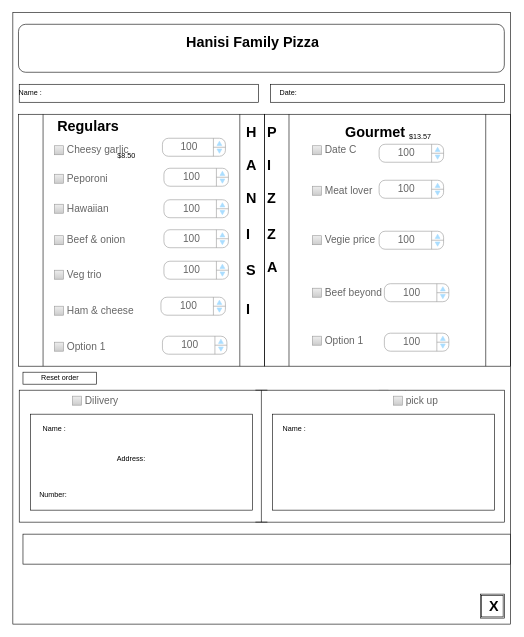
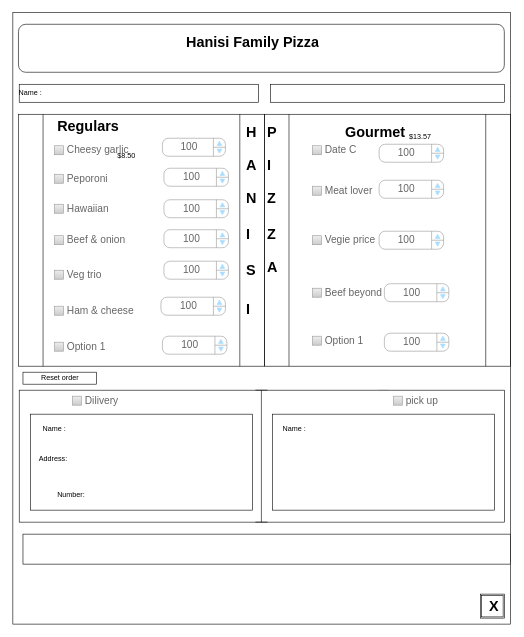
  <mxCell id="0" />
  <mxCell id="1" parent="0" />
  <mxCell id="2" value="" style="rounded=0;whiteSpace=wrap;html=1;" parent="1" vertex="1"><mxGeometry x="20.63" y="20" width="830" height="1020" as="geometry" /></mxCell>
  <mxCell id="3" value="Text" style="text;html=1;strokeColor=none;fillColor=none;align=center;verticalAlign=middle;whiteSpace=wrap;rounded=0;" parent="1" vertex="1"><mxGeometry x="435" y="70" width="60" height="30" as="geometry" /></mxCell>
  <mxCell id="4" value="" style="rounded=1;whiteSpace=wrap;html=1;" parent="1" vertex="1"><mxGeometry x="30" y="40" width="810" height="80" as="geometry" /></mxCell>
  <mxCell id="5" value="" style="shape=process;whiteSpace=wrap;html=1;backgroundOutline=1;fillColor=none;" parent="1" vertex="1"><mxGeometry x="30" y="190" width="410" height="420" as="geometry" /></mxCell>
  <mxCell id="6" value="" style="shape=process;whiteSpace=wrap;html=1;backgroundOutline=1;fillColor=none;" parent="1" vertex="1"><mxGeometry x="440" y="190" width="410" height="420" as="geometry" /></mxCell>
  <mxCell id="7" value="&lt;h1&gt;Regulars&lt;/h1&gt;" style="text;html=1;strokeColor=none;fillColor=none;spacing=5;spacingTop=-20;whiteSpace=wrap;overflow=hidden;rounded=0;" parent="1" vertex="1"><mxGeometry x="90" y="190" width="190" height="120" as="geometry" /></mxCell>
  <mxCell id="8" value="&lt;h1&gt;Gourmet&lt;/h1&gt;" style="text;html=1;strokeColor=none;fillColor=none;spacing=5;spacingTop=-20;whiteSpace=wrap;overflow=hidden;rounded=0;" parent="1" vertex="1"><mxGeometry x="570" y="200" width="190" height="120" as="geometry" /></mxCell>
  <mxCell id="9" value="Cheesy garlic" style="strokeWidth=1;shadow=0;dashed=0;align=center;html=1;shape=mxgraph.mockup.forms.rrect;rSize=0;fillColor=#eeeeee;strokeColor=#999999;gradientColor=#cccccc;align=left;spacingLeft=4;fontSize=17;fontColor=#666666;labelPosition=right;" parent="1" vertex="1"><mxGeometry x="90" y="242.5" width="15" height="15" as="geometry" /></mxCell>
  <mxCell id="10" value="Peporoni" style="strokeWidth=1;shadow=0;dashed=0;align=center;html=1;shape=mxgraph.mockup.forms.rrect;rSize=0;fillColor=#eeeeee;strokeColor=#999999;gradientColor=#cccccc;align=left;spacingLeft=4;fontSize=17;fontColor=#666666;labelPosition=right;" parent="1" vertex="1"><mxGeometry x="90" y="290" width="15" height="15" as="geometry" /></mxCell>
  <mxCell id="11" value="Hawaiian" style="strokeWidth=1;shadow=0;dashed=0;align=center;html=1;shape=mxgraph.mockup.forms.rrect;rSize=0;fillColor=#eeeeee;strokeColor=#999999;gradientColor=#cccccc;align=left;spacingLeft=4;fontSize=17;fontColor=#666666;labelPosition=right;" parent="1" vertex="1"><mxGeometry x="90" y="340" width="15" height="15" as="geometry" /></mxCell>
  <mxCell id="12" value="Beef &amp;amp; onion" style="strokeWidth=1;shadow=0;dashed=0;align=center;html=1;shape=mxgraph.mockup.forms.rrect;rSize=0;fillColor=#eeeeee;strokeColor=#999999;gradientColor=#cccccc;align=left;spacingLeft=4;fontSize=17;fontColor=#666666;labelPosition=right;" parent="1" vertex="1"><mxGeometry x="90" y="392.5" width="15" height="15" as="geometry" /></mxCell>
  <mxCell id="13" value="Veg trio" style="strokeWidth=1;shadow=0;dashed=0;align=center;html=1;shape=mxgraph.mockup.forms.rrect;rSize=0;fillColor=#eeeeee;strokeColor=#999999;gradientColor=#cccccc;align=left;spacingLeft=4;fontSize=17;fontColor=#666666;labelPosition=right;" parent="1" vertex="1"><mxGeometry x="90" y="450" width="15" height="15" as="geometry" /></mxCell>
  <mxCell id="14" value="Ham &amp;amp; cheese" style="strokeWidth=1;shadow=0;dashed=0;align=center;html=1;shape=mxgraph.mockup.forms.rrect;rSize=0;fillColor=#eeeeee;strokeColor=#999999;gradientColor=#cccccc;align=left;spacingLeft=4;fontSize=17;fontColor=#666666;labelPosition=right;" parent="1" vertex="1"><mxGeometry x="90" y="510" width="15" height="15" as="geometry" /></mxCell>
  <mxCell id="15" value="Option 1" style="strokeWidth=1;shadow=0;dashed=0;align=center;html=1;shape=mxgraph.mockup.forms.rrect;rSize=0;fillColor=#eeeeee;strokeColor=#999999;gradientColor=#cccccc;align=left;spacingLeft=4;fontSize=17;fontColor=#666666;labelPosition=right;" parent="1" vertex="1"><mxGeometry x="90" y="570" width="15" height="15" as="geometry" /></mxCell>
  <mxCell id="16" value="Date C" style="strokeWidth=1;shadow=0;dashed=0;align=center;html=1;shape=mxgraph.mockup.forms.rrect;rSize=0;fillColor=#eeeeee;strokeColor=#999999;gradientColor=#cccccc;align=left;spacingLeft=4;fontSize=17;fontColor=#666666;labelPosition=right;" parent="1" vertex="1"><mxGeometry x="520" y="242.5" width="15" height="15" as="geometry" /></mxCell>
  <mxCell id="17" value="Meat lover" style="strokeWidth=1;shadow=0;dashed=0;align=center;html=1;shape=mxgraph.mockup.forms.rrect;rSize=0;fillColor=#eeeeee;strokeColor=#999999;gradientColor=#cccccc;align=left;spacingLeft=4;fontSize=17;fontColor=#666666;labelPosition=right;" parent="1" vertex="1"><mxGeometry x="520" y="310" width="15" height="15" as="geometry" /></mxCell>
  <mxCell id="18" value="Vegie price" style="strokeWidth=1;shadow=0;dashed=0;align=center;html=1;shape=mxgraph.mockup.forms.rrect;rSize=0;fillColor=#eeeeee;strokeColor=#999999;gradientColor=#cccccc;align=left;spacingLeft=4;fontSize=17;fontColor=#666666;labelPosition=right;" parent="1" vertex="1"><mxGeometry x="520" y="392.5" width="15" height="15" as="geometry" /></mxCell>
  <mxCell id="19" value="Beef beyond" style="strokeWidth=1;shadow=0;dashed=0;align=center;html=1;shape=mxgraph.mockup.forms.rrect;rSize=0;fillColor=#eeeeee;strokeColor=#999999;gradientColor=#cccccc;align=left;spacingLeft=4;fontSize=17;fontColor=#666666;labelPosition=right;" parent="1" vertex="1"><mxGeometry x="520" y="480" width="15" height="15" as="geometry" /></mxCell>
  <mxCell id="20" value="Option 1" style="strokeWidth=1;shadow=0;dashed=0;align=center;html=1;shape=mxgraph.mockup.forms.rrect;rSize=0;fillColor=#eeeeee;strokeColor=#999999;gradientColor=#cccccc;align=left;spacingLeft=4;fontSize=17;fontColor=#666666;labelPosition=right;" parent="1" vertex="1"><mxGeometry x="520" y="560" width="15" height="15" as="geometry" /></mxCell>
  <mxCell id="21" value="" style="rounded=0;whiteSpace=wrap;html=1;" parent="1" vertex="1"><mxGeometry x="31.25" y="140" width="398.75" height="30" as="geometry" /></mxCell>
  <mxCell id="22" value="" style="rounded=0;whiteSpace=wrap;html=1;" parent="1" vertex="1"><mxGeometry x="450" y="140" width="390" height="30" as="geometry" /></mxCell>
  <mxCell id="23" value="Name :" style="text;html=1;strokeColor=none;fillColor=none;align=center;verticalAlign=middle;whiteSpace=wrap;rounded=0;" parent="1" vertex="1"><mxGeometry x="20" y="140" width="60" height="30" as="geometry" /></mxCell>
- <mxCell id="24" value="Date:" style="text;html=1;strokeColor=none;fillColor=none;align=center;verticalAlign=middle;whiteSpace=wrap;rounded=0;" parent="1" vertex="1"><mxGeometry x="450" y="140" width="60" height="30" as="geometry" /></mxCell>
  <mxCell id="25" value="&lt;h1&gt;Hanisi Family Pizza&lt;/h1&gt;" style="text;html=1;strokeColor=none;fillColor=none;spacing=5;spacingTop=-20;whiteSpace=wrap;overflow=hidden;rounded=0;" parent="1" vertex="1"><mxGeometry x="305" y="50" width="320" height="120" as="geometry" /></mxCell>
  <mxCell id="26" value="$8.50" style="text;html=1;strokeColor=none;fillColor=none;align=center;verticalAlign=middle;whiteSpace=wrap;rounded=0;" parent="1" vertex="1"><mxGeometry x="180" y="245" width="60" height="30" as="geometry" /></mxCell>
  <mxCell id="27" value="$13.57" style="text;html=1;strokeColor=none;fillColor=none;align=center;verticalAlign=middle;whiteSpace=wrap;rounded=0;" parent="1" vertex="1"><mxGeometry x="670" y="212.5" width="60" height="30" as="geometry" /></mxCell>
  <mxCell id="28" value="&lt;h1&gt;H&lt;/h1&gt;" style="text;html=1;strokeColor=none;fillColor=none;spacing=5;spacingTop=-20;whiteSpace=wrap;overflow=hidden;rounded=0;" parent="1" vertex="1"><mxGeometry x="405" y="200" width="30" height="120" as="geometry" /></mxCell>
  <mxCell id="29" value="&lt;h1&gt;A&lt;/h1&gt;" style="text;html=1;strokeColor=none;fillColor=none;spacing=5;spacingTop=-20;whiteSpace=wrap;overflow=hidden;rounded=0;" parent="1" vertex="1"><mxGeometry x="405" y="255" width="30" height="120" as="geometry" /></mxCell>
  <mxCell id="30" value="&lt;h1&gt;N&lt;/h1&gt;" style="text;html=1;strokeColor=none;fillColor=none;spacing=5;spacingTop=-20;whiteSpace=wrap;overflow=hidden;rounded=0;" parent="1" vertex="1"><mxGeometry x="405" y="310" width="30" height="120" as="geometry" /></mxCell>
  <mxCell id="31" value="&lt;h1&gt;I&lt;/h1&gt;" style="text;html=1;strokeColor=none;fillColor=none;spacing=5;spacingTop=-20;whiteSpace=wrap;overflow=hidden;rounded=0;" parent="1" vertex="1"><mxGeometry x="405" y="370" width="30" height="120" as="geometry" /></mxCell>
  <mxCell id="32" value="&lt;h1&gt;S&lt;/h1&gt;" style="text;html=1;strokeColor=none;fillColor=none;spacing=5;spacingTop=-20;whiteSpace=wrap;overflow=hidden;rounded=0;" parent="1" vertex="1"><mxGeometry x="405" y="430" width="30" height="120" as="geometry" /></mxCell>
  <mxCell id="33" value="&lt;h1&gt;I&lt;/h1&gt;" style="text;html=1;strokeColor=none;fillColor=none;spacing=5;spacingTop=-20;whiteSpace=wrap;overflow=hidden;rounded=0;" parent="1" vertex="1"><mxGeometry x="405" y="495" width="30" height="120" as="geometry" /></mxCell>
  <mxCell id="34" value="&lt;h1&gt;P&lt;/h1&gt;" style="text;html=1;strokeColor=none;fillColor=none;spacing=5;spacingTop=-20;whiteSpace=wrap;overflow=hidden;rounded=0;" parent="1" vertex="1"><mxGeometry x="440" y="200" width="30" height="120" as="geometry" /></mxCell>
  <mxCell id="35" value="&lt;h1&gt;I&lt;/h1&gt;" style="text;html=1;strokeColor=none;fillColor=none;spacing=5;spacingTop=-20;whiteSpace=wrap;overflow=hidden;rounded=0;" parent="1" vertex="1"><mxGeometry x="440" y="255" width="30" height="120" as="geometry" /></mxCell>
  <mxCell id="36" value="&lt;h1&gt;Z&lt;/h1&gt;" style="text;html=1;strokeColor=none;fillColor=none;spacing=5;spacingTop=-20;whiteSpace=wrap;overflow=hidden;rounded=0;" parent="1" vertex="1"><mxGeometry x="440" y="310" width="30" height="120" as="geometry" /></mxCell>
  <mxCell id="37" value="&lt;h1&gt;Z&lt;/h1&gt;" style="text;html=1;strokeColor=none;fillColor=none;spacing=5;spacingTop=-20;whiteSpace=wrap;overflow=hidden;rounded=0;" parent="1" vertex="1"><mxGeometry x="440" y="370" width="30" height="120" as="geometry" /></mxCell>
  <mxCell id="38" value="&lt;h1&gt;A&lt;/h1&gt;" style="text;html=1;strokeColor=none;fillColor=none;spacing=5;spacingTop=-20;whiteSpace=wrap;overflow=hidden;rounded=0;" parent="1" vertex="1"><mxGeometry x="440" y="425" width="30" height="120" as="geometry" /></mxCell>
  <mxCell id="39" value="&lt;table cellpadding=&quot;0&quot; cellspacing=&quot;0&quot; style=&quot;width:100%;height:100%;&quot;&gt;&lt;tr&gt;&lt;td style=&quot;width:85%&quot;&gt;100&lt;/td&gt;&lt;td style=&quot;width:15%&quot;&gt;&lt;/td&gt;&lt;/tr&gt;&lt;/table&gt;" style="strokeWidth=1;shadow=0;dashed=0;align=center;html=1;shape=mxgraph.mockup.forms.spinner;strokeColor=#999999;spinLayout=right;spinStyle=normal;adjStyle=triangle;fillColor=#aaddff;fontSize=17;fontColor=#666666;mainText=;html=1;overflow=fill;" vertex="1" parent="1"><mxGeometry x="270" y="230" width="105" height="30" as="geometry" /></mxCell>
  <mxCell id="40" value="&lt;table cellpadding=&quot;0&quot; cellspacing=&quot;0&quot; style=&quot;width:100%;height:100%;&quot;&gt;&lt;tr&gt;&lt;td style=&quot;width:85%&quot;&gt;100&lt;/td&gt;&lt;td style=&quot;width:15%&quot;&gt;&lt;/td&gt;&lt;/tr&gt;&lt;/table&gt;" style="strokeWidth=1;shadow=0;dashed=0;align=center;html=1;shape=mxgraph.mockup.forms.spinner;strokeColor=#999999;spinLayout=right;spinStyle=normal;adjStyle=triangle;fillColor=#aaddff;fontSize=17;fontColor=#666666;mainText=;html=1;overflow=fill;" vertex="1" parent="1"><mxGeometry x="272.5" y="280" width="107.5" height="30" as="geometry" /></mxCell>
  <mxCell id="41" value="&lt;table cellpadding=&quot;0&quot; cellspacing=&quot;0&quot; style=&quot;width:100%;height:100%;&quot;&gt;&lt;tr&gt;&lt;td style=&quot;width:85%&quot;&gt;100&lt;/td&gt;&lt;td style=&quot;width:15%&quot;&gt;&lt;/td&gt;&lt;/tr&gt;&lt;/table&gt;" style="strokeWidth=1;shadow=0;dashed=0;align=center;html=1;shape=mxgraph.mockup.forms.spinner;strokeColor=#999999;spinLayout=right;spinStyle=normal;adjStyle=triangle;fillColor=#aaddff;fontSize=17;fontColor=#666666;mainText=;html=1;overflow=fill;" vertex="1" parent="1"><mxGeometry x="272.5" y="332.5" width="107.5" height="30" as="geometry" /></mxCell>
  <mxCell id="42" value="&lt;table cellpadding=&quot;0&quot; cellspacing=&quot;0&quot; style=&quot;width:100%;height:100%;&quot;&gt;&lt;tr&gt;&lt;td style=&quot;width:85%&quot;&gt;100&lt;/td&gt;&lt;td style=&quot;width:15%&quot;&gt;&lt;/td&gt;&lt;/tr&gt;&lt;/table&gt;" style="strokeWidth=1;shadow=0;dashed=0;align=center;html=1;shape=mxgraph.mockup.forms.spinner;strokeColor=#999999;spinLayout=right;spinStyle=normal;adjStyle=triangle;fillColor=#aaddff;fontSize=17;fontColor=#666666;mainText=;html=1;overflow=fill;" vertex="1" parent="1"><mxGeometry x="272.5" y="382.5" width="107.5" height="30" as="geometry" /></mxCell>
  <mxCell id="43" value="&lt;table cellpadding=&quot;0&quot; cellspacing=&quot;0&quot; style=&quot;width:100%;height:100%;&quot;&gt;&lt;tr&gt;&lt;td style=&quot;width:85%&quot;&gt;100&lt;/td&gt;&lt;td style=&quot;width:15%&quot;&gt;&lt;/td&gt;&lt;/tr&gt;&lt;/table&gt;" style="strokeWidth=1;shadow=0;dashed=0;align=center;html=1;shape=mxgraph.mockup.forms.spinner;strokeColor=#999999;spinLayout=right;spinStyle=normal;adjStyle=triangle;fillColor=#aaddff;fontSize=17;fontColor=#666666;mainText=;html=1;overflow=fill;" vertex="1" parent="1"><mxGeometry x="272.5" y="435" width="107.5" height="30" as="geometry" /></mxCell>
  <mxCell id="44" value="&lt;table cellpadding=&quot;0&quot; cellspacing=&quot;0&quot; style=&quot;width:100%;height:100%;&quot;&gt;&lt;tr&gt;&lt;td style=&quot;width:85%&quot;&gt;100&lt;/td&gt;&lt;td style=&quot;width:15%&quot;&gt;&lt;/td&gt;&lt;/tr&gt;&lt;/table&gt;" style="strokeWidth=1;shadow=0;dashed=0;align=center;html=1;shape=mxgraph.mockup.forms.spinner;strokeColor=#999999;spinLayout=right;spinStyle=normal;adjStyle=triangle;fillColor=#aaddff;fontSize=17;fontColor=#666666;mainText=;html=1;overflow=fill;" vertex="1" parent="1"><mxGeometry x="267.5" y="495" width="107.5" height="30" as="geometry" /></mxCell>
  <mxCell id="45" value="&lt;table cellpadding=&quot;0&quot; cellspacing=&quot;0&quot; style=&quot;width:100%;height:100%;&quot;&gt;&lt;tr&gt;&lt;td style=&quot;width:85%&quot;&gt;100&lt;/td&gt;&lt;td style=&quot;width:15%&quot;&gt;&lt;/td&gt;&lt;/tr&gt;&lt;/table&gt;" style="strokeWidth=1;shadow=0;dashed=0;align=center;html=1;shape=mxgraph.mockup.forms.spinner;strokeColor=#999999;spinLayout=right;spinStyle=normal;adjStyle=triangle;fillColor=#aaddff;fontSize=17;fontColor=#666666;mainText=;html=1;overflow=fill;" vertex="1" parent="1"><mxGeometry x="270" y="560" width="107.5" height="30" as="geometry" /></mxCell>
  <mxCell id="46" value="&lt;table cellpadding=&quot;0&quot; cellspacing=&quot;0&quot; style=&quot;width:100%;height:100%;&quot;&gt;&lt;tr&gt;&lt;td style=&quot;width:85%&quot;&gt;100&lt;/td&gt;&lt;td style=&quot;width:15%&quot;&gt;&lt;/td&gt;&lt;/tr&gt;&lt;/table&gt;" style="strokeWidth=1;shadow=0;dashed=0;align=center;html=1;shape=mxgraph.mockup.forms.spinner;strokeColor=#999999;spinLayout=right;spinStyle=normal;adjStyle=triangle;fillColor=#aaddff;fontSize=17;fontColor=#666666;mainText=;html=1;overflow=fill;" vertex="1" parent="1"><mxGeometry x="631.25" y="240" width="107.5" height="30" as="geometry" /></mxCell>
  <mxCell id="47" value="&lt;table cellpadding=&quot;0&quot; cellspacing=&quot;0&quot; style=&quot;width:100%;height:100%;&quot;&gt;&lt;tr&gt;&lt;td style=&quot;width:85%&quot;&gt;100&lt;/td&gt;&lt;td style=&quot;width:15%&quot;&gt;&lt;/td&gt;&lt;/tr&gt;&lt;/table&gt;" style="strokeWidth=1;shadow=0;dashed=0;align=center;html=1;shape=mxgraph.mockup.forms.spinner;strokeColor=#999999;spinLayout=right;spinStyle=normal;adjStyle=triangle;fillColor=#aaddff;fontSize=17;fontColor=#666666;mainText=;html=1;overflow=fill;" vertex="1" parent="1"><mxGeometry x="631.25" y="300" width="107.5" height="30" as="geometry" /></mxCell>
  <mxCell id="48" value="&lt;table cellpadding=&quot;0&quot; cellspacing=&quot;0&quot; style=&quot;width:100%;height:100%;&quot;&gt;&lt;tr&gt;&lt;td style=&quot;width:85%&quot;&gt;100&lt;/td&gt;&lt;td style=&quot;width:15%&quot;&gt;&lt;/td&gt;&lt;/tr&gt;&lt;/table&gt;" style="strokeWidth=1;shadow=0;dashed=0;align=center;html=1;shape=mxgraph.mockup.forms.spinner;strokeColor=#999999;spinLayout=right;spinStyle=normal;adjStyle=triangle;fillColor=#aaddff;fontSize=17;fontColor=#666666;mainText=;html=1;overflow=fill;" vertex="1" parent="1"><mxGeometry x="631.25" y="385" width="107.5" height="30" as="geometry" /></mxCell>
  <mxCell id="49" value="&lt;table cellpadding=&quot;0&quot; cellspacing=&quot;0&quot; style=&quot;width:100%;height:100%;&quot;&gt;&lt;tr&gt;&lt;td style=&quot;width:85%&quot;&gt;100&lt;/td&gt;&lt;td style=&quot;width:15%&quot;&gt;&lt;/td&gt;&lt;/tr&gt;&lt;/table&gt;" style="strokeWidth=1;shadow=0;dashed=0;align=center;html=1;shape=mxgraph.mockup.forms.spinner;strokeColor=#999999;spinLayout=right;spinStyle=normal;adjStyle=triangle;fillColor=#aaddff;fontSize=17;fontColor=#666666;mainText=;html=1;overflow=fill;" vertex="1" parent="1"><mxGeometry x="640" y="472.5" width="107.5" height="30" as="geometry" /></mxCell>
  <mxCell id="50" value="&lt;table cellpadding=&quot;0&quot; cellspacing=&quot;0&quot; style=&quot;width:100%;height:100%;&quot;&gt;&lt;tr&gt;&lt;td style=&quot;width:85%&quot;&gt;100&lt;/td&gt;&lt;td style=&quot;width:15%&quot;&gt;&lt;/td&gt;&lt;/tr&gt;&lt;/table&gt;" style="strokeWidth=1;shadow=0;dashed=0;align=center;html=1;shape=mxgraph.mockup.forms.spinner;strokeColor=#999999;spinLayout=right;spinStyle=normal;adjStyle=triangle;fillColor=#aaddff;fontSize=17;fontColor=#666666;mainText=;html=1;overflow=fill;" vertex="1" parent="1"><mxGeometry x="640" y="555" width="107.5" height="30" as="geometry" /></mxCell>
  <mxCell id="51" value="Dilivery" style="strokeWidth=1;shadow=0;dashed=0;align=center;html=1;shape=mxgraph.mockup.forms.rrect;rSize=0;fillColor=#eeeeee;strokeColor=#999999;gradientColor=#cccccc;align=left;spacingLeft=4;fontSize=17;fontColor=#666666;labelPosition=right;" vertex="1" parent="1"><mxGeometry x="80" y="665" width="15" height="15" as="geometry" /></mxCell>
  <mxCell id="52" value="pick up" style="strokeWidth=1;shadow=0;dashed=0;align=center;html=1;shape=mxgraph.mockup.forms.rrect;rSize=0;fillColor=#eeeeee;strokeColor=#999999;gradientColor=#cccccc;align=left;spacingLeft=4;fontSize=17;fontColor=#666666;labelPosition=right;" vertex="1" parent="1"><mxGeometry x="631.25" y="650" width="15" height="15" as="geometry" /></mxCell>
  <mxCell id="53" value="" style="rounded=0;whiteSpace=wrap;html=1;" vertex="1" parent="1"><mxGeometry x="31.25" y="650" width="808.75" height="220" as="geometry" /></mxCell>
  <mxCell id="54" value="Dilivery" style="strokeWidth=1;shadow=0;dashed=0;align=center;html=1;shape=mxgraph.mockup.forms.rrect;rSize=0;fillColor=#eeeeee;strokeColor=#999999;gradientColor=#cccccc;align=left;spacingLeft=4;fontSize=17;fontColor=#666666;labelPosition=right;" vertex="1" parent="1"><mxGeometry x="120" y="660" width="15" height="15" as="geometry" /></mxCell>
  <mxCell id="55" value="pick up" style="strokeWidth=1;shadow=0;dashed=0;align=center;html=1;shape=mxgraph.mockup.forms.rrect;rSize=0;fillColor=#eeeeee;strokeColor=#999999;gradientColor=#cccccc;align=left;spacingLeft=4;fontSize=17;fontColor=#666666;labelPosition=right;" vertex="1" parent="1"><mxGeometry x="655" y="660" width="15" height="15" as="geometry" /></mxCell>
  <mxCell id="56" style="edgeStyle=none;html=1;exitX=0;exitY=0.5;exitDx=0;exitDy=0;exitPerimeter=0;" edge="1" parent="1" source="57" target="53"><mxGeometry relative="1" as="geometry" /></mxCell>
  <mxCell id="57" value="" style="shape=crossbar;whiteSpace=wrap;html=1;rounded=1;direction=south;" vertex="1" parent="1"><mxGeometry x="425" y="650" width="20" height="220" as="geometry" /></mxCell>
  <mxCell id="58" value="" style="rounded=0;whiteSpace=wrap;html=1;" vertex="1" parent="1"><mxGeometry x="50" y="690" width="370" height="160" as="geometry" /></mxCell>
  <mxCell id="59" value="Name :" style="text;html=1;strokeColor=none;fillColor=none;align=center;verticalAlign=middle;whiteSpace=wrap;rounded=0;" vertex="1" parent="1"><mxGeometry x="60" y="700" width="60" height="30" as="geometry" /></mxCell>
- <mxCell id="60" value="Address:" style="text;html=1;strokeColor=none;fillColor=none;align=center;verticalAlign=middle;whiteSpace=wrap;rounded=0;" vertex="1" parent="1"><mxGeometry x="187.5" y="750" width="60" height="30" as="geometry" /></mxCell>
- <mxCell id="61" value="Number:" style="text;html=1;strokeColor=none;fillColor=none;align=center;verticalAlign=middle;whiteSpace=wrap;rounded=0;" vertex="1" parent="1"><mxGeometry x="57.5" y="810" width="60" height="30" as="geometry" /></mxCell>
+ <mxCell id="60" value="Address:" style="text;html=1;strokeColor=none;fillColor=none;align=center;verticalAlign=middle;whiteSpace=wrap;rounded=0;" vertex="1" parent="1"><mxGeometry x="57.5" y="750" width="60" height="30" as="geometry" /></mxCell>
+ <mxCell id="61" value="Number:" style="text;html=1;strokeColor=none;fillColor=none;align=center;verticalAlign=middle;whiteSpace=wrap;rounded=0;" vertex="1" parent="1"><mxGeometry x="87.5" y="810" width="60" height="30" as="geometry" /></mxCell>
  <mxCell id="62" value="" style="rounded=0;whiteSpace=wrap;html=1;" vertex="1" parent="1"><mxGeometry x="453.75" y="690" width="370" height="160" as="geometry" /></mxCell>
  <mxCell id="63" value="Name :" style="text;html=1;strokeColor=none;fillColor=none;align=center;verticalAlign=middle;whiteSpace=wrap;rounded=0;" vertex="1" parent="1"><mxGeometry x="460" y="700" width="60" height="30" as="geometry" /></mxCell>
  <mxCell id="64" value="" style="rounded=0;whiteSpace=wrap;html=1;" vertex="1" parent="1"><mxGeometry x="37.5" y="890" width="812.5" height="50" as="geometry" /></mxCell>
  <mxCell id="65" value="" style="rounded=0;whiteSpace=wrap;html=1;" vertex="1" parent="1"><mxGeometry x="37.5" y="620" width="122.5" height="20" as="geometry" /></mxCell>
  <mxCell id="66" value="Reset order" style="text;html=1;strokeColor=none;fillColor=none;align=center;verticalAlign=middle;whiteSpace=wrap;rounded=0;" vertex="1" parent="1"><mxGeometry x="57.5" y="615" width="82.5" height="30" as="geometry" /></mxCell>
  <mxCell id="67" value="" style="shape=ext;double=1;whiteSpace=wrap;html=1;aspect=fixed;" vertex="1" parent="1"><mxGeometry x="800" y="990" width="40" height="40" as="geometry" /></mxCell>
  <mxCell id="68" value="&lt;h1&gt;X&lt;/h1&gt;" style="text;html=1;strokeColor=none;fillColor=none;spacing=5;spacingTop=-20;whiteSpace=wrap;overflow=hidden;rounded=0;" vertex="1" parent="1"><mxGeometry x="810" y="990" width="30" height="40" as="geometry" /></mxCell>
